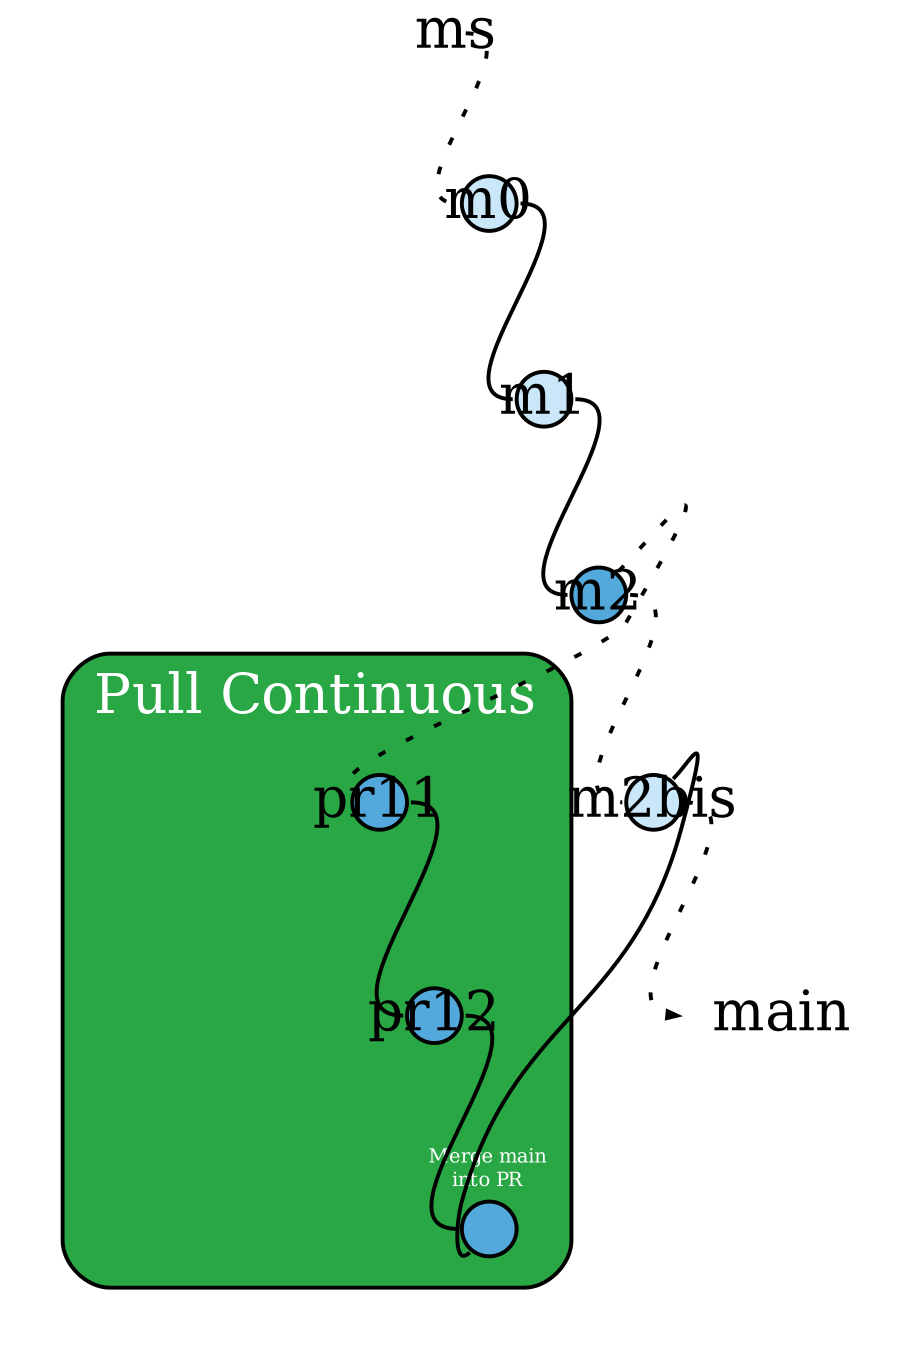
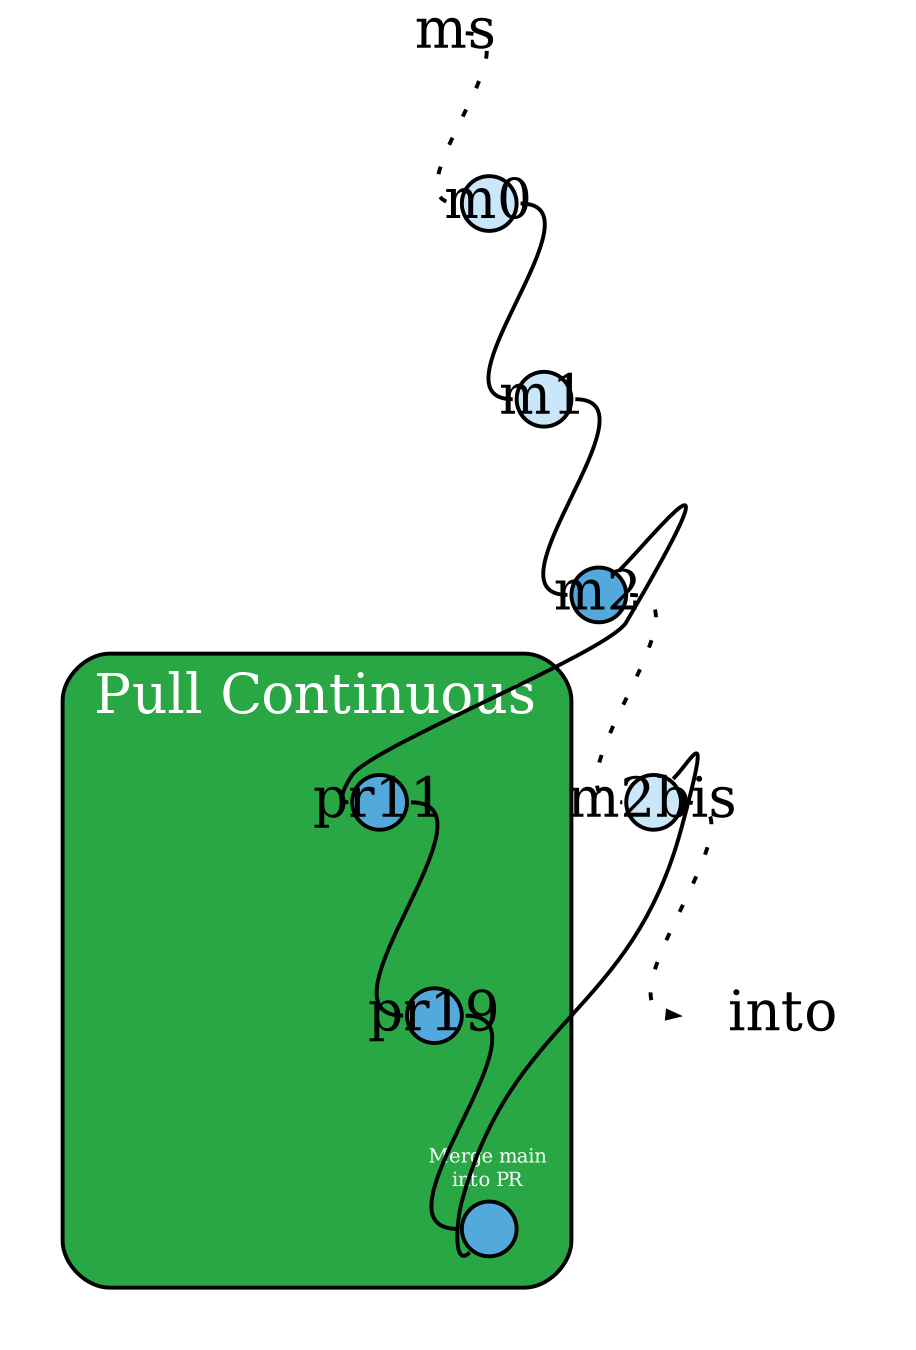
  strict digraph {
    forcelabels=false
    newrank=false
    rankdir=TB
    splines=true
    node [color=black fillcolor="#C9E7F8" fixedsize=true fontcolor=black group=main shape=circle style=filled]
    edge [arrowhead=none color=black headport=w tailport=e]
    ms [height=0 penwidth=0 width=0]
-   n2 [fillcolor=none fixedsize=false height=0.2 label=main shape=none width=0.2]
+   n2 [fillcolor=none fixedsize=false height=0.2 label=into shape=none width=0.2]
    m0 [height=0.2 width=0.2]
    m1 [height=0.2 width=0.2]
    m2 [fillcolor="#53A9DB" height=0.2 width=0.2]
    m2bis [height=0.2 width=0.2]
    pr11 [fillcolor="#53A9DB" group=pr height=0.2 width=0.2]
-   pr12 [fillcolor="#53A9DB" group=pr height=0.2 width=0.2]
+   pr12 [fillcolor="#53A9DB" group=pr height=0.2 width=0.2 label=pr19]
    n9 [fillcolor="#53A9DB" fontcolor=white fontsize="5pt" group=pr height=0.2 label="Merge main\ninto PR\n\n\n\n\n\n" width=0.2]
    subgraph sub_1 {
      rank=min
      ms
    }
    subgraph sub_2 {
      rank=sink
      n2
    }
    subgraph sub_3 {
      ms
      n2
      m0
      m1
      m2
      m2bis
    }
    subgraph sub_4 {
      subgraph cluster_5 {
        fillcolor="#28A744"
        fontcolor=white
        label="Pull Continuous"
        style="rounded,filled"
        pr12
        n9
        subgraph sub_6 {
          fillcolor="#28A744"
          fontcolor=white
          label="Pull Request"
          rank=same
          style="rounded,filled"
          pr11
        }
      }
    }
    subgraph sub_7 {
      m2bis
      n9
    }
    ms -> m0 [style=dotted]
    m0 -> m1
    m1 -> m2
    m2 -> m2bis [style=dotted]
-   m2 -> pr11 [tailport=ne style=dotted]
+   m2 -> pr11 [tailport=ne]
    m2bis -> n2 [arrowhead=normal arrowsize=0.25 style=dotted]
    m2bis -> n9 [headport=sw tailport=ne]
    pr11 -> pr12
    pr12 -> n9
  }
